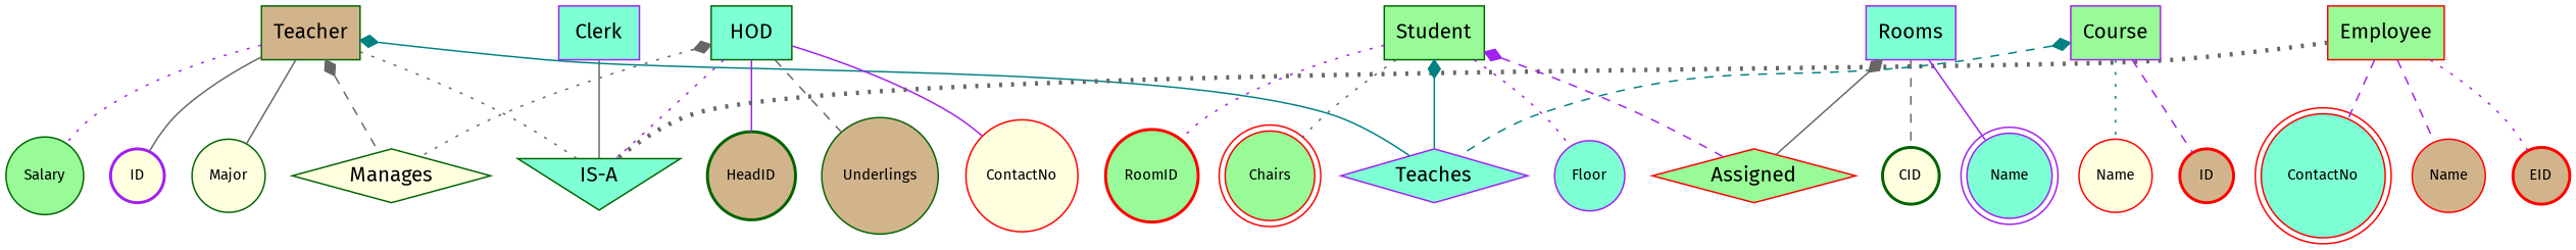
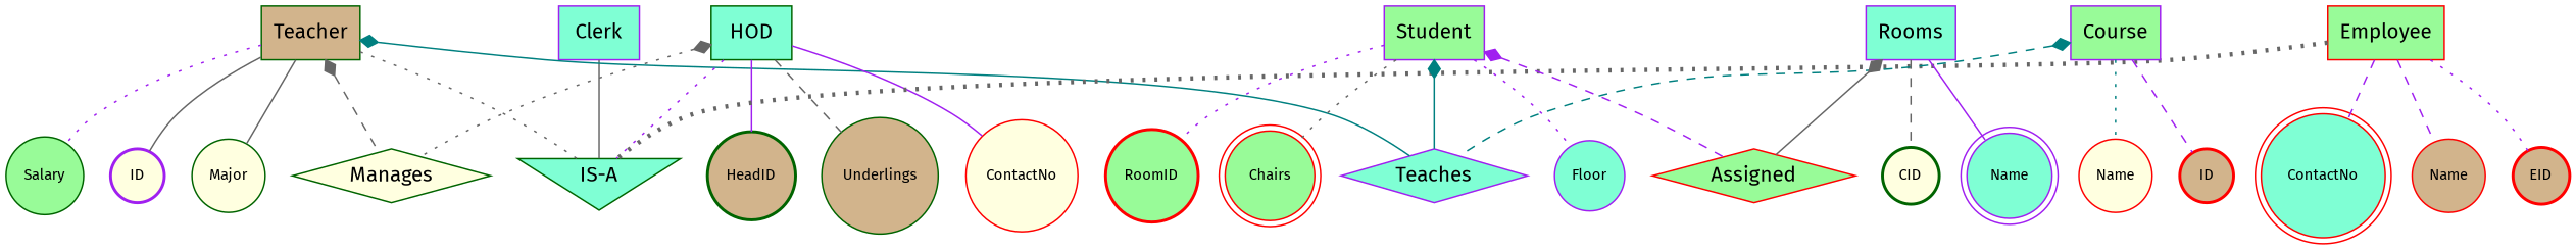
  digraph {
    fontname="Fira Sans"
    node [color=darkgreen fillcolor=aquamarine fontname="Fira Sans" shape=circle style="solid,filled" fontsize=10]
    edge [color=purple dir=none fontname="Fira Sans" style=dotted]
    n1 [label="IS-A" shape=invtriangle style=filled fontsize=""]
    Clerk [color=purple shape=rect style=filled fontsize=""]
    Manages [fillcolor=lightyellow shape=diamond style=filled fontsize=""]
    Teacher [fillcolor=tan shape=rect style=filled fontsize=""]
    Teaches [color=purple shape=diamond style=filled fontsize=""]
    n6 [fillcolor=palegreen label=Salary penwidth=1]
    n7 [color=purple fillcolor=lightyellow label=ID penwidth=2]
    n8 [fillcolor=lightyellow label=Major penwidth=1]
    HOD [shape=rect style=filled fontsize=""]
    n10 [fillcolor=tan label=HeadID penwidth=2]
    n11 [fillcolor=tan label=Underlings penwidth=1]
    n12 [color=red fillcolor=lightyellow label=ContactNo penwidth=1]
    Assigned [color=red fillcolor=palegreen shape=diamond style=filled fontsize=""]
    Employee [color=red fillcolor=palegreen shape=rect style=filled fontsize=""]
    n15 [color=red label=ContactNo penwidth=1 shape=doublecircle]
    n16 [color=red fillcolor=tan label=Name penwidth=1]
    n17 [color=red fillcolor=tan label=EID penwidth=2]
-   Student [fillcolor=palegreen shape=rect style=filled fontsize=""]
+   Student [color=purple fillcolor=palegreen shape=rect style=filled fontsize=""]
    n19 [color=red fillcolor=palegreen label=RoomID penwidth=2]
    n20 [color=red fillcolor=palegreen label=Chairs penwidth=1 shape=doublecircle]
    n21 [color=purple label=Floor penwidth=1]
    Course [color=purple fillcolor=palegreen shape=rect style=filled fontsize=""]
    n23 [color=red fillcolor=lightyellow label=Name penwidth=1]
    n24 [color=red fillcolor=tan label=ID penwidth=2]
    Rooms [color=purple shape=rect style=filled fontsize=""]
    n26 [fillcolor=lightyellow label=CID penwidth=2]
    n27 [color=purple label=Name penwidth=1 shape=doublecircle]
    Clerk -> n1 [color=gray40 style=solid]
    Teacher -> n1 [color=gray40]
    Teacher -> Manages [arrowhead=none arrowtail=diamond color=gray40 dir=both style=dashed]
    Teacher -> Teaches [arrowhead=none arrowtail=diamond color=teal dir=both style=solid]
    Teacher -> n6
    Teacher -> n7 [color=gray40 style=solid]
    Teacher -> n8 [color=gray40 style=solid]
    HOD -> n1
    HOD -> Manages [arrowhead=none arrowtail=diamond color=gray40 dir=both]
    HOD -> n10 [style=solid]
    HOD -> n11 [color=gray40 style=dashed]
    HOD -> n12 [style=solid]
    Employee -> n1 [color=gray40 penwidth=3]
    Employee -> n15 [style=dashed]
    Employee -> n16 [style=dashed]
    Employee -> n17
    Student -> Teaches [arrowhead=none arrowtail=diamond color=teal dir=both style=solid]
    Student -> Assigned [arrowhead=none arrowtail=diamond dir=both style=dashed]
    Student -> n19
    Student -> n20 [color=gray40]
    Student -> n21
    Course -> Teaches [arrowhead=none arrowtail=diamond color=teal dir=both style=dashed]
    Course -> n23 [color=teal]
    Course -> n24 [style=dashed]
    Rooms -> Assigned [arrowhead=none arrowtail=diamond color=gray40 dir=both style=solid]
    Rooms -> n26 [color=gray40 style=dashed]
    Rooms -> n27 [style=solid]
  }
